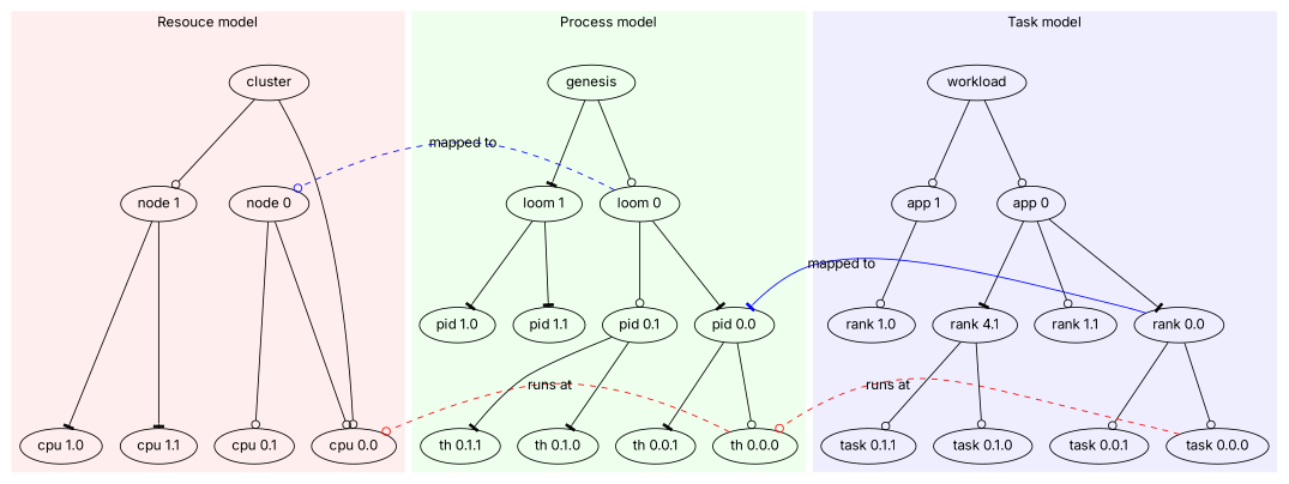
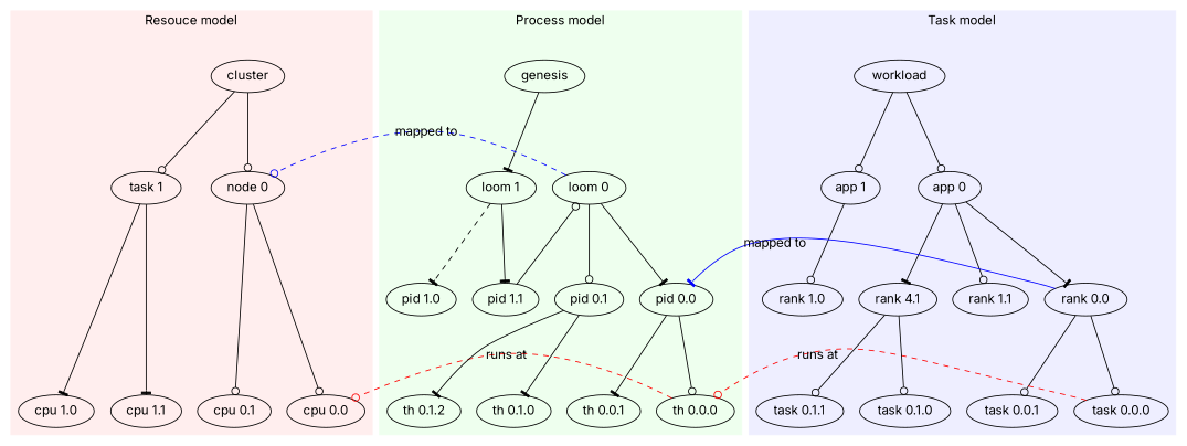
  digraph {
    fontname=Inter
    newrank=true
    ranksep=1
    node [fontname=Inter]
    edge [arrowhead=odot fontname=Inter]
    cluster
    genesis
    workload
    "node 0"
-   "node 1"
+   "node 1" [label="task 1"]
    "loom 0"
    "loom 1"
    "app 0"
    "app 1"
    "pid 0.0"
    "rank 0.0"
    "cpu 0.0"
    "cpu 0.1"
    "cpu 1.0"
    "cpu 1.1"
    "th 0.0.0"
    "task 0.0.0"
    "pid 0.1"
    "pid 1.0"
    "pid 1.1"
    "th 0.0.1"
    "th 0.1.0"
-   "th 0.1.1"
+   "th 0.1.1" [label="th 0.1.2"]
    n24 [label="rank 4.1"]
    "rank 1.0"
    "rank 1.1"
    "task 0.0.1"
    "task 0.1.0"
    "task 0.1.1"
    subgraph sub_1 {
      rank=same
      cluster
      genesis
      workload
    }
    subgraph sub_2 {
      rank=same
      "node 0"
      "node 1"
      "loom 0"
      "loom 1"
    }
    subgraph sub_3 {
      rank=same
      "app 0"
      "app 1"
    }
    subgraph sub_4 {
      rank=same
      "pid 0.0"
      "rank 0.0"
    }
    subgraph sub_5 {
      rank=same
      "cpu 0.0"
      "cpu 0.1"
      "cpu 1.0"
      "cpu 1.1"
      "th 0.0.0"
      "task 0.0.0"
    }
    subgraph cluster_6 {
      color="#ffeeee"
      label="Resouce model"
      style=filled
      cluster
      "node 0"
      "node 1"
      "cpu 0.0"
      "cpu 0.1"
      "cpu 1.0"
      "cpu 1.1"
    }
    subgraph cluster_7 {
      color="#eeffee"
      label="Process model"
      style=filled
      genesis
      "loom 0"
      "loom 1"
      "pid 0.0"
      "th 0.0.0"
      "pid 0.1"
      "pid 1.0"
      "pid 1.1"
      "th 0.0.1"
      "th 0.1.0"
      "th 0.1.1"
    }
    subgraph cluster_8 {
      color="#eeeeff"
      label="Task model"
      style=filled
      workload
      "app 0"
      "app 1"
      "rank 0.0"
      "task 0.0.0"
      n24
      "rank 1.0"
      "rank 1.1"
      "task 0.0.1"
      "task 0.1.0"
      "task 0.1.1"
    }
-   cluster -> "cpu 0.0"
+   cluster -> "node 0"
    cluster -> "node 1"
-   genesis -> "loom 0"
+   "pid 1.1" -> "loom 0"
    genesis -> "loom 1" [arrowhead=tee]
    workload -> "app 0"
    workload -> "app 1"
    "node 0" -> "cpu 0.0"
    "node 0" -> "cpu 0.1"
    "node 1" -> "cpu 1.0" [arrowhead=tee]
    "node 1" -> "cpu 1.1" [arrowhead=tee]
    "loom 0" -> "node 0" [color=blue constraint=false label="mapped to" style=dashed]
    "loom 0" -> "pid 0.0" [arrowhead=tee]
    "loom 0" -> "pid 0.1"
-   "loom 1" -> "pid 1.0" [arrowhead=tee]
+   "loom 1" -> "pid 1.0" [arrowhead=tee style=dashed]
    "loom 1" -> "pid 1.1" [arrowhead=tee]
    "app 0" -> "rank 0.0" [arrowhead=tee]
    "app 0" -> n24 [arrowhead=tee]
    "app 0" -> "rank 1.1"
    "app 1" -> "rank 1.0"
    "pid 0.0" -> "th 0.0.0"
    "pid 0.0" -> "th 0.0.1" [arrowhead=tee]
    "rank 0.0" -> "pid 0.0" [arrowhead=tee color=blue constraint=false label="mapped to" style=solid]
    "rank 0.0" -> "task 0.0.0"
    "rank 0.0" -> "task 0.0.1"
    "th 0.0.0" -> "cpu 0.0" [color=red constraint=false label="runs at" style=dashed]
    "task 0.0.0" -> "th 0.0.0" [color=red constraint=false label="runs at" style=dashed]
    "pid 0.1" -> "th 0.1.0" [arrowhead=tee]
    "pid 0.1" -> "th 0.1.1" [arrowhead=tee]
    n24 -> "task 0.1.0"
    n24 -> "task 0.1.1"
  }
